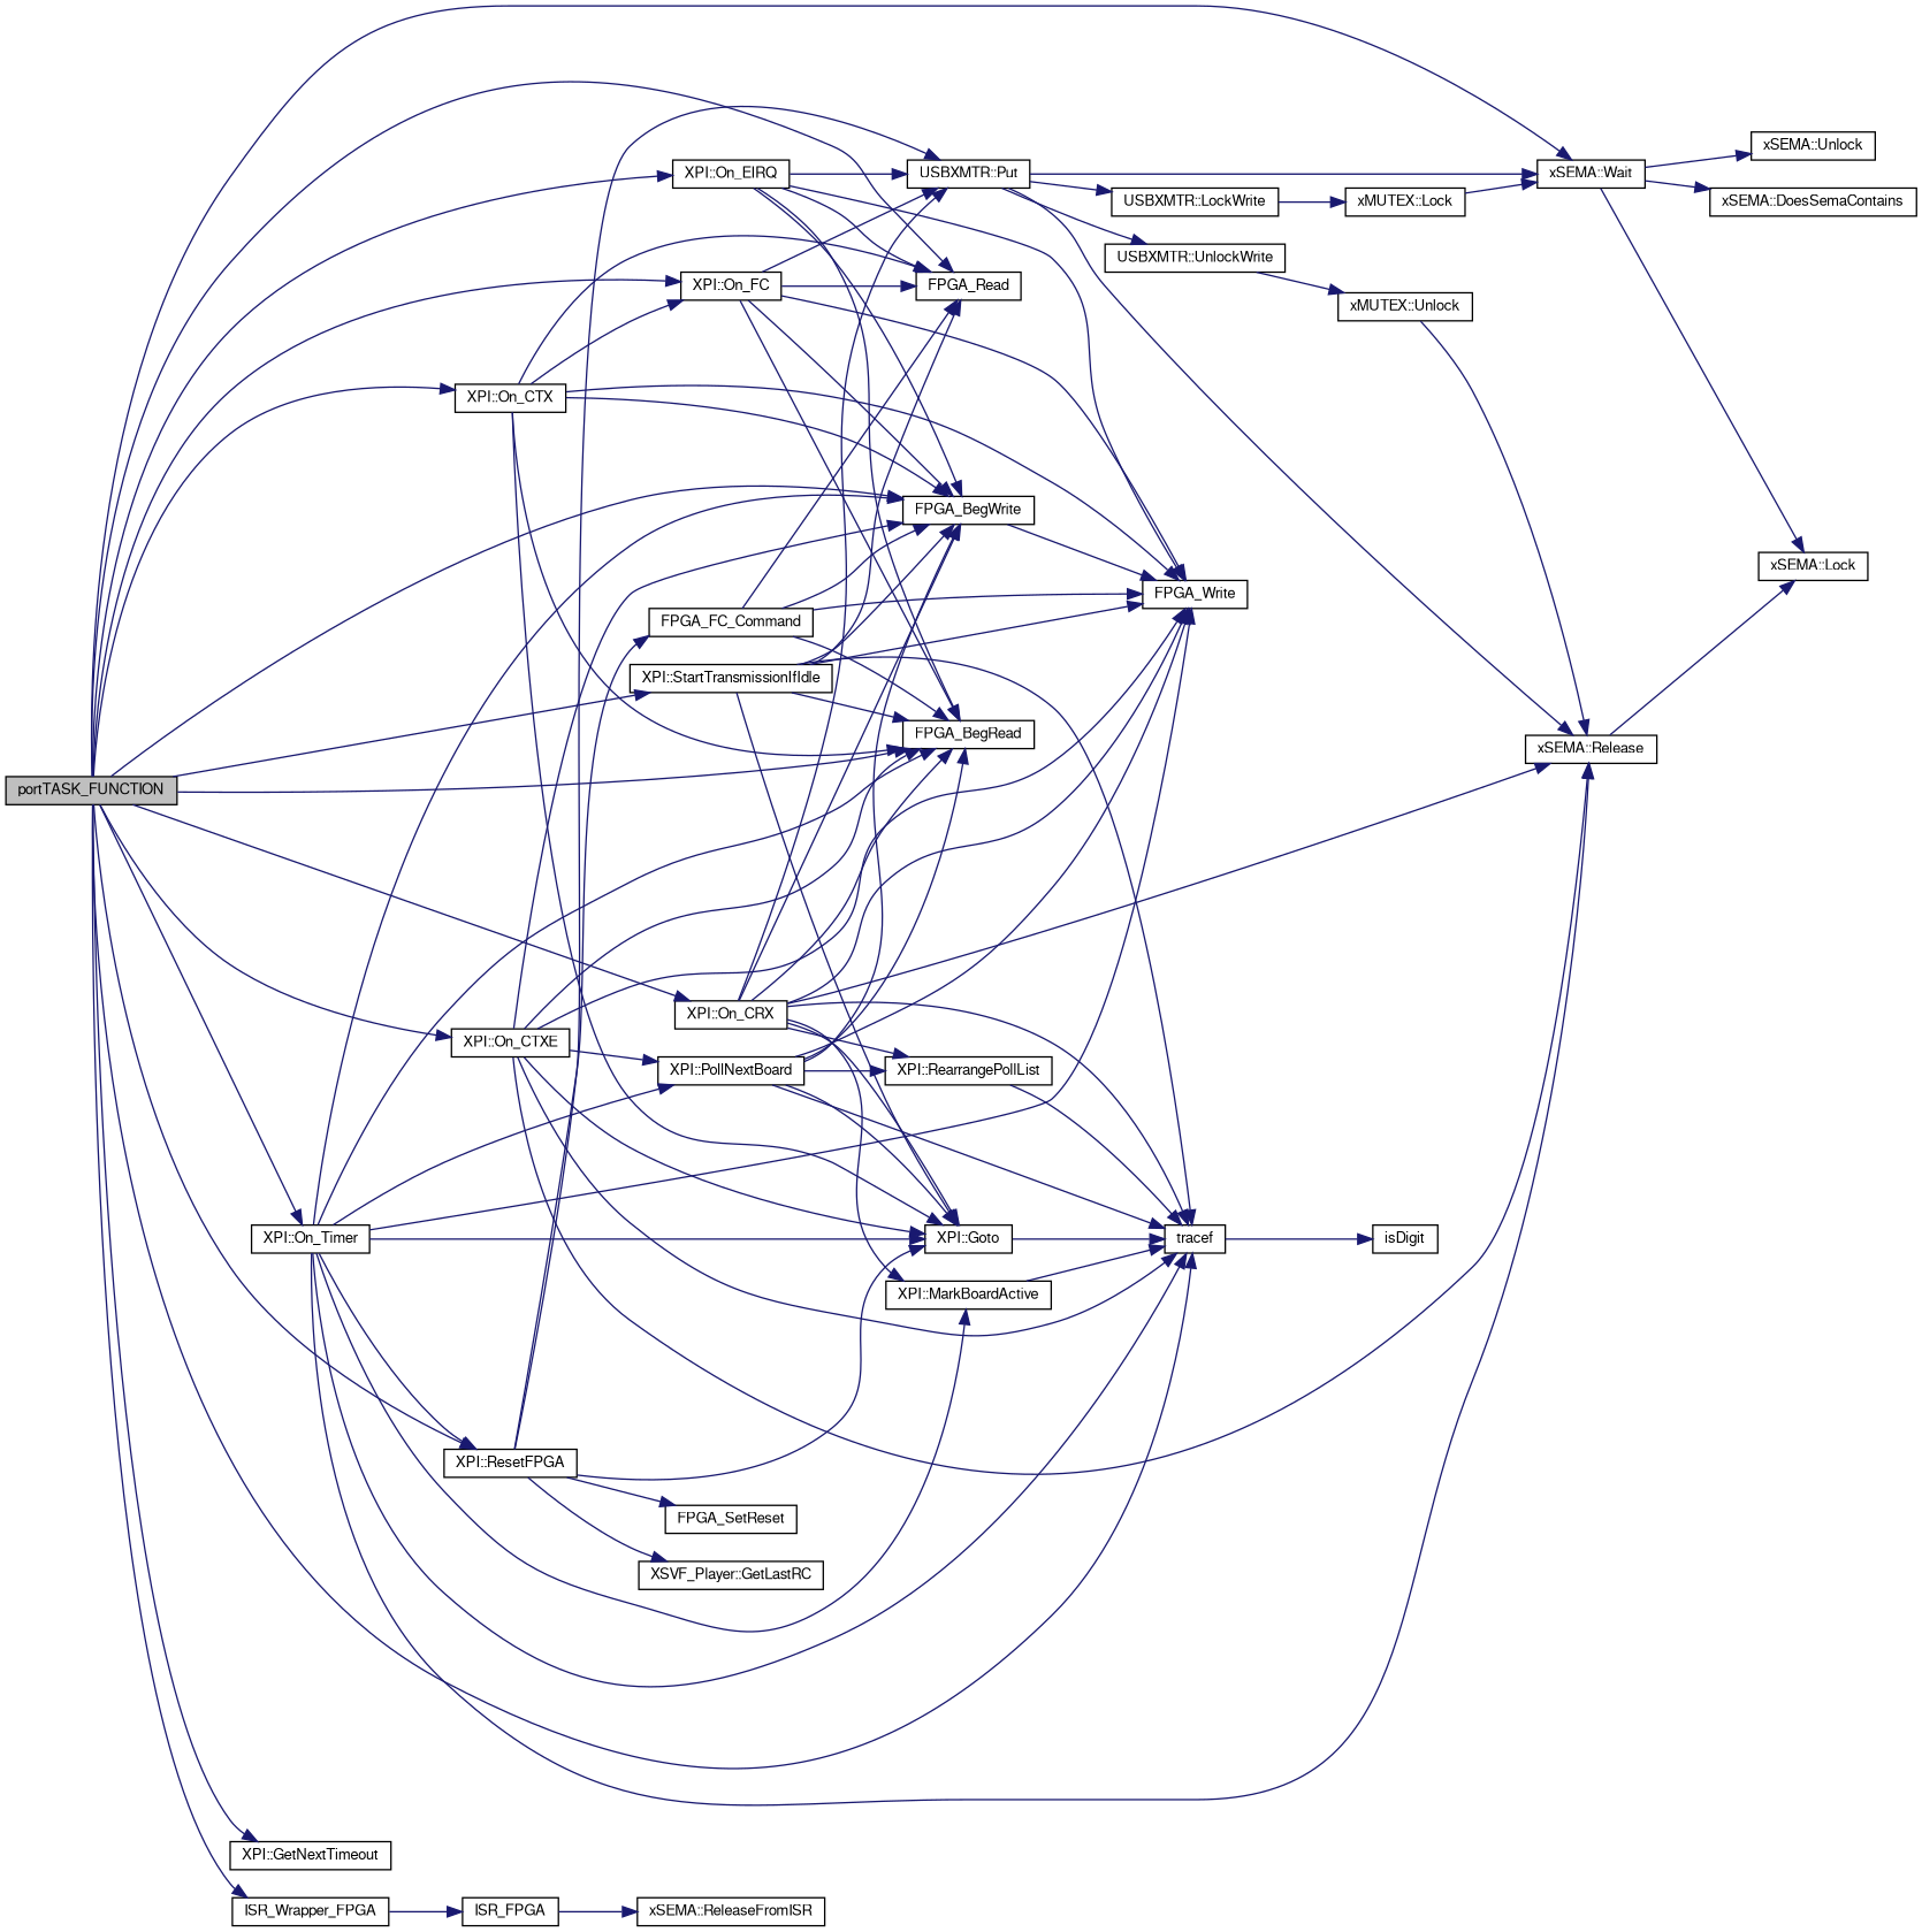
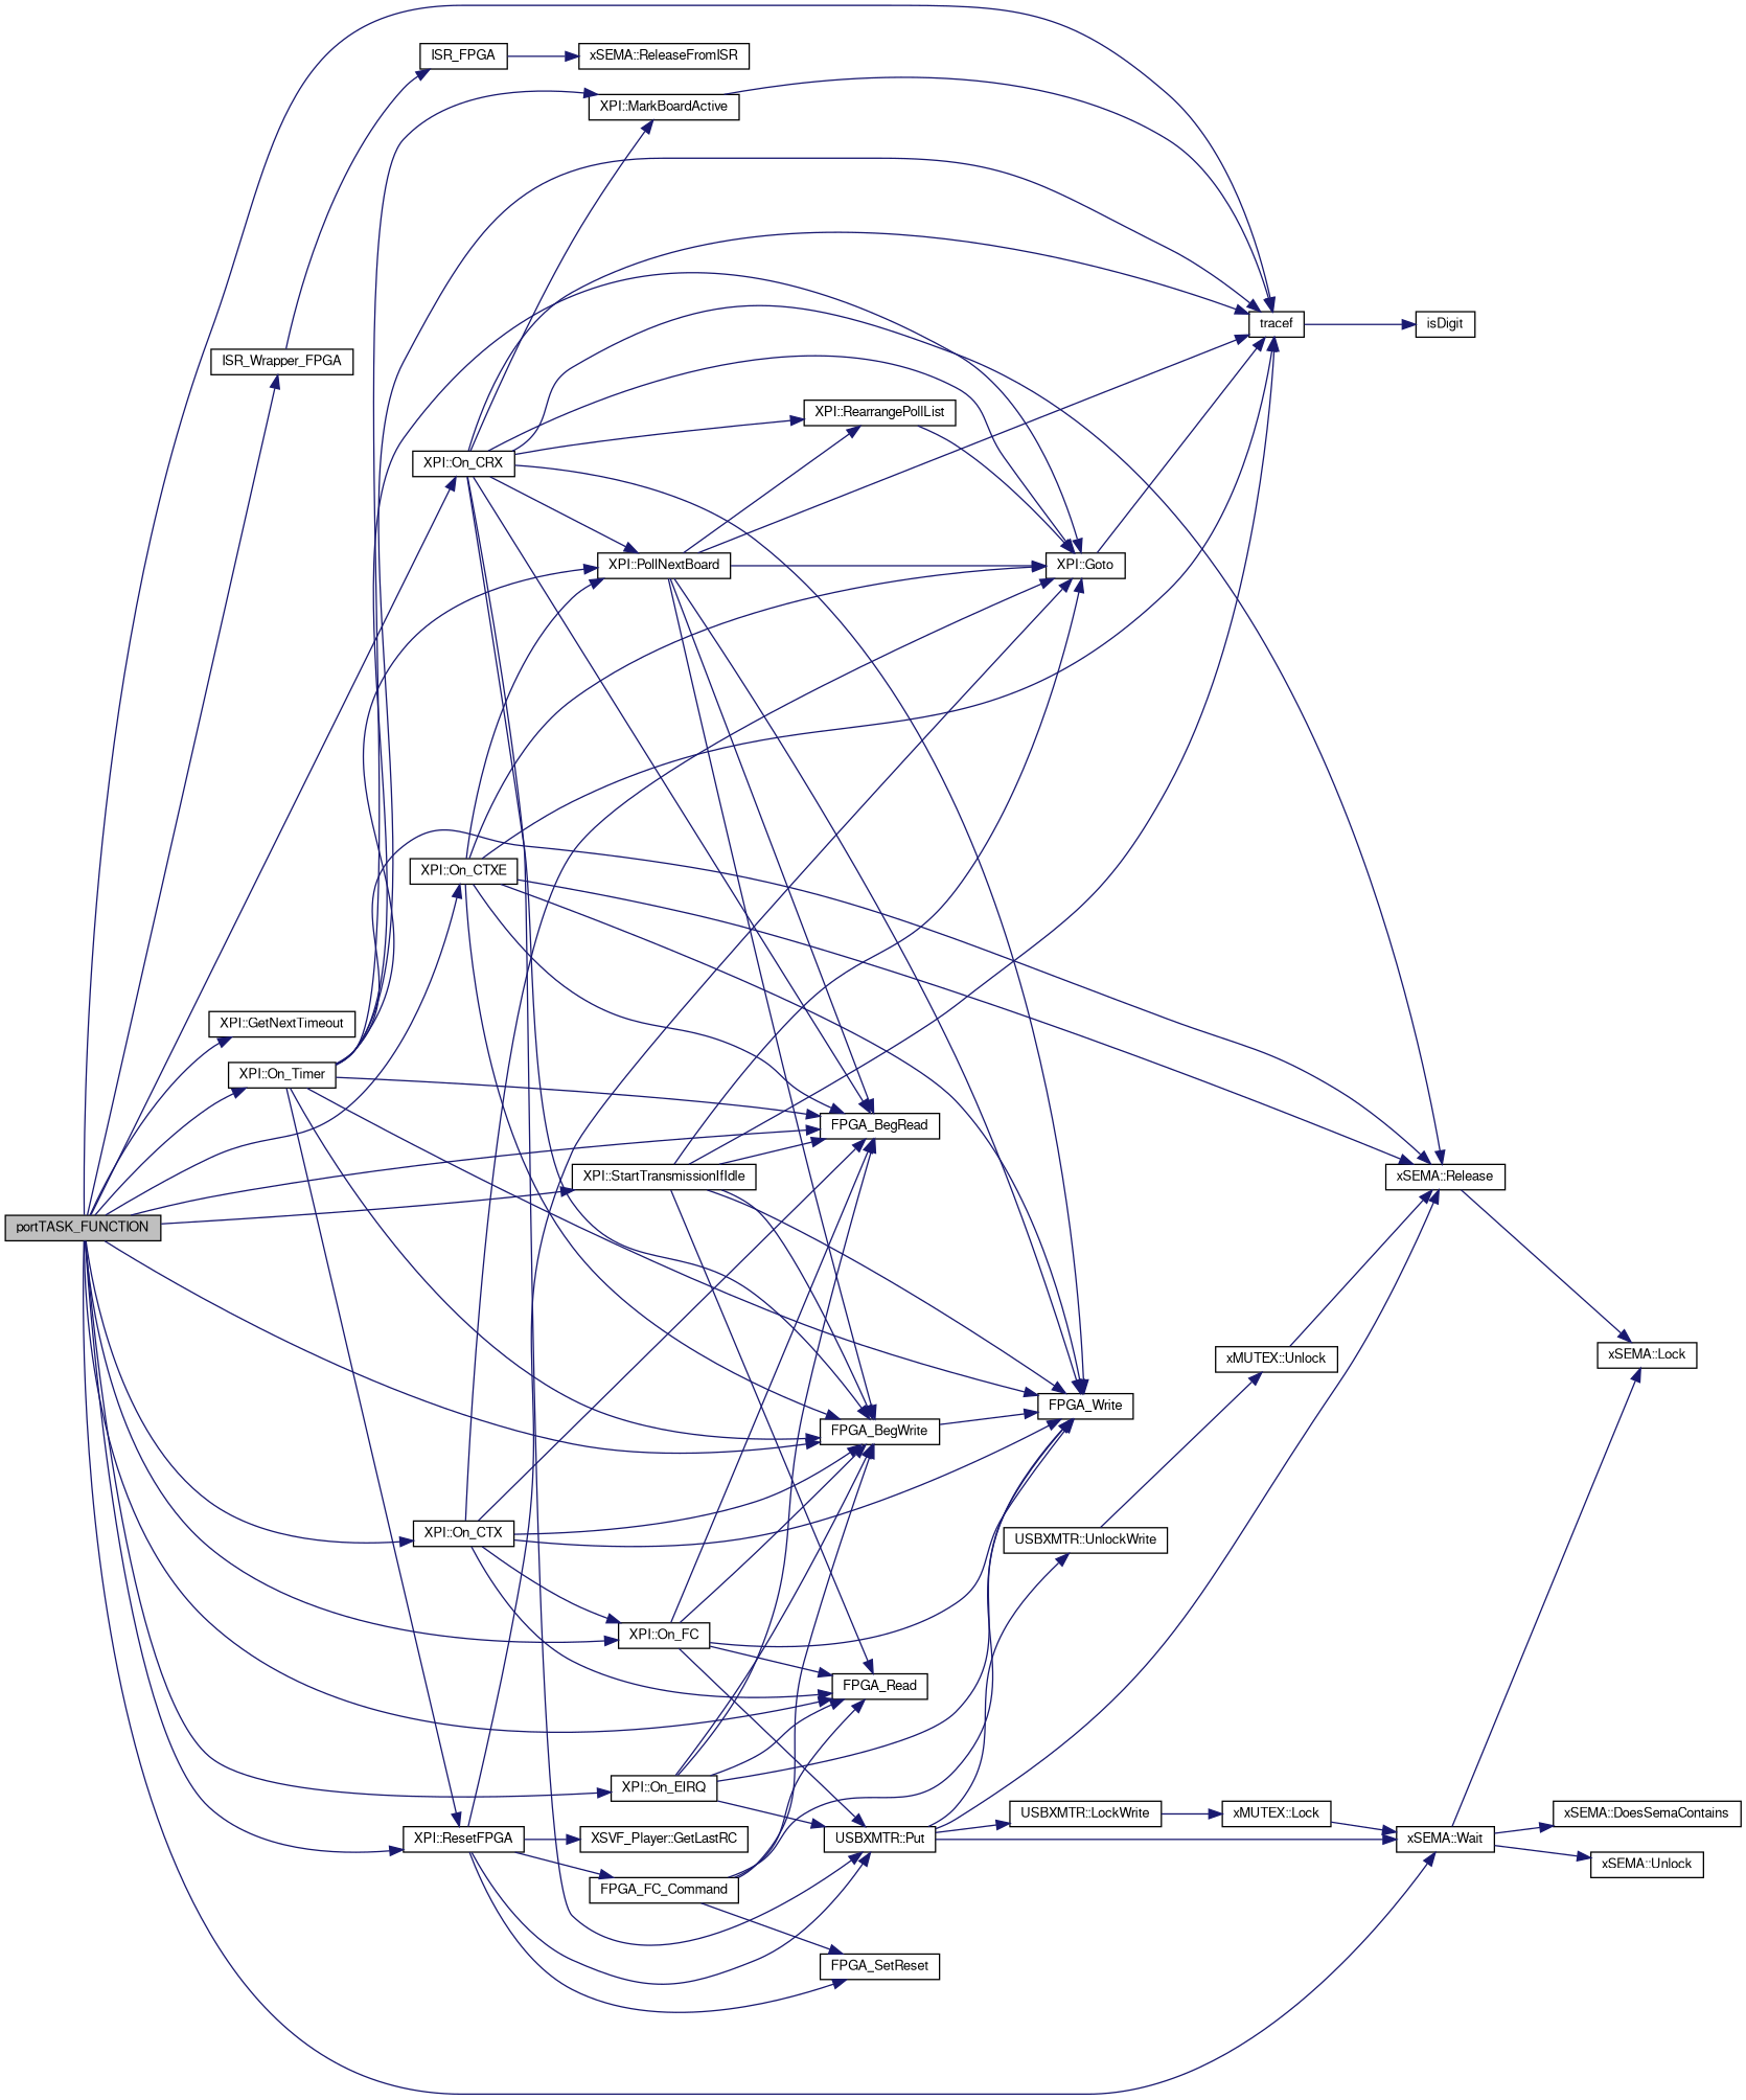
  digraph {
    rankdir=LR
    node [color=black fontname=FreeSans fontsize=10 shape=record]
    edge [color=midnightblue fontname=FreeSans fontsize=10 labelfontname=FreeSans labelfontsize=10 style=solid]
    n1 [fillcolor=grey75 fontcolor=black height=0.2 label=portTASK_FUNCTION style=filled width=0.4]
    n2 [height=0.2 label=FPGA_BegRead width=0.4]
    n3 [height=0.2 label=FPGA_BegWrite width=0.4]
    n4 [height=0.2 label=FPGA_Read width=0.4]
    n5 [height=0.2 label="XPI::GetNextTimeout" width=0.4]
    n6 [height=0.2 label=ISR_Wrapper_FPGA width=0.4]
    n7 [height=0.2 label="XPI::On_CRX" width=0.4]
    n8 [height=0.2 label=tracef width=0.4]
    n9 [height=0.2 label="xSEMA::Wait" width=0.4]
    n10 [height=0.2 label="XPI::On_CTX" width=0.4]
    n11 [height=0.2 label="XPI::On_CTXE" width=0.4]
    n12 [height=0.2 label="XPI::On_EIRQ" width=0.4]
    n13 [height=0.2 label="XPI::On_FC" width=0.4]
    n14 [height=0.2 label="XPI::On_Timer" width=0.4]
    n15 [height=0.2 label="XPI::ResetFPGA" width=0.4]
    n16 [height=0.2 label="XPI::StartTransmissionIfIdle" width=0.4]
    n17 [height=0.2 label=FPGA_Write width=0.4]
    n18 [height=0.2 label=ISR_FPGA width=0.4]
    n19 [height=0.2 label="XPI::Goto" width=0.4]
    n20 [height=0.2 label="XPI::MarkBoardActive" width=0.4]
    n21 [height=0.2 label="XPI::PollNextBoard" width=0.4]
    n22 [height=0.2 label="XPI::RearrangePollList" width=0.4]
    n23 [height=0.2 label="USBXMTR::Put" width=0.4]
    n24 [height=0.2 label="xSEMA::Release" width=0.4]
    n25 [height=0.2 label=isDigit width=0.4]
    n26 [height=0.2 label="xSEMA::DoesSemaContains" width=0.4]
    n27 [height=0.2 label="xSEMA::Lock" width=0.4]
    n28 [height=0.2 label="xSEMA::Unlock" width=0.4]
    n29 [height=0.2 label=FPGA_FC_Command width=0.4]
    n30 [height=0.2 label=FPGA_SetReset width=0.4]
    n31 [height=0.2 label="XSVF_Player::GetLastRC" width=0.4]
    n32 [height=0.2 label="xSEMA::ReleaseFromISR" width=0.4]
    n33 [height=0.2 label="USBXMTR::LockWrite" width=0.4]
    n34 [height=0.2 label="USBXMTR::UnlockWrite" width=0.4]
    n35 [height=0.2 label="xMUTEX::Lock" width=0.4]
    n36 [height=0.2 label="xMUTEX::Unlock" width=0.4]
    n1 -> n2
    n1 -> n3
    n1 -> n4
    n1 -> n5
    n1 -> n6
    n1 -> n7
    n1 -> n8
    n1 -> n9
    n1 -> n10
    n1 -> n11
    n1 -> n12
    n1 -> n13
    n1 -> n14
    n1 -> n15
    n1 -> n16
    n3 -> n17
    n6 -> n18
    n7 -> n2
    n7 -> n3
    n7 -> n8
    n7 -> n17
    n7 -> n19
    n7 -> n20
+   n7 -> n21
    n7 -> n22
    n7 -> n23
    n7 -> n24
    n8 -> n25
    n9 -> n26
    n9 -> n27
    n9 -> n28
    n10 -> n2
    n10 -> n3
    n10 -> n4
    n10 -> n13
    n10 -> n17
    n10 -> n19
    n11 -> n2
    n11 -> n3
    n11 -> n8
    n11 -> n17
    n11 -> n19
    n11 -> n21
    n11 -> n24
    n12 -> n2
    n12 -> n3
    n12 -> n4
    n12 -> n17
    n12 -> n23
    n13 -> n2
    n13 -> n3
    n13 -> n4
    n13 -> n17
    n13 -> n23
    n14 -> n2
    n14 -> n3
    n14 -> n8
    n14 -> n15
    n14 -> n17
    n14 -> n19
    n14 -> n20
    n14 -> n21
    n14 -> n24
    n15 -> n19
    n15 -> n23
    n15 -> n29
    n15 -> n30
    n15 -> n31
    n16 -> n2
    n16 -> n3
    n16 -> n4
    n16 -> n8
    n16 -> n17
    n16 -> n19
    n18 -> n32
    n19 -> n8
    n20 -> n8
    n21 -> n2
    n21 -> n3
    n21 -> n8
    n21 -> n17
    n21 -> n19
    n21 -> n22
-   n22 -> n8
+   n22 -> n19
    n23 -> n9
    n23 -> n24
    n23 -> n33
    n23 -> n34
    n24 -> n27
-   n29 -> n2
+   n29 -> n30
    n29 -> n3
    n29 -> n4
    n29 -> n17
    n33 -> n35
    n34 -> n36
    n35 -> n9
    n36 -> n24
  }
